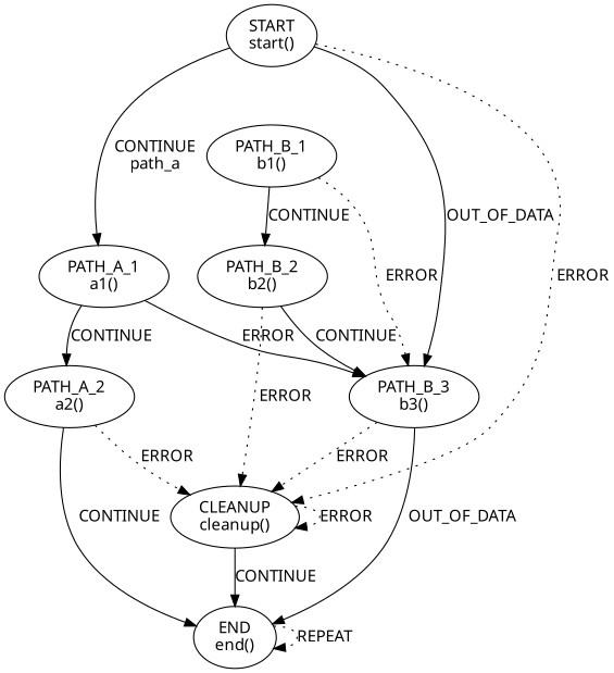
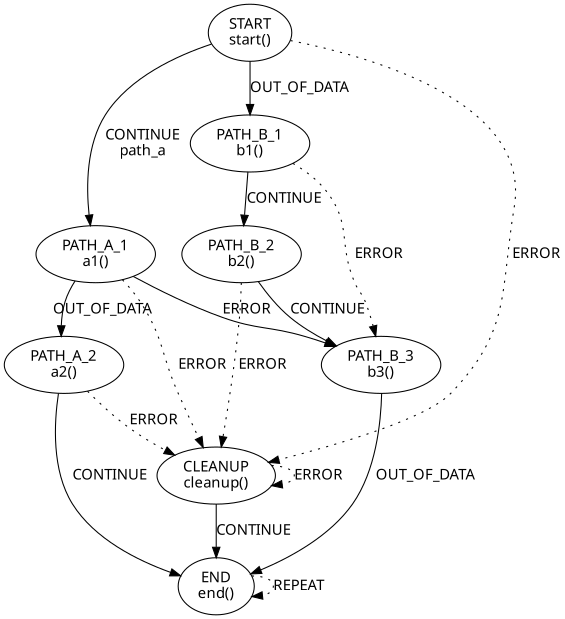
  digraph {
    fontname="Noto Sans"
    node [fontname="Noto Sans"]
    edge [fontname="Noto Sans" style=solid weight=1]
    "START\nstart()"
    "PATH_A_1\na1()"
    "PATH_B_1\nb1()"
    "CLEANUP\ncleanup()"
    "PATH_A_2\na2()"
    "PATH_B_3\nb3()"
    "PATH_B_2\nb2()"
    "END\nend()"
    "START\nstart()" -> "PATH_A_1\na1()" [label="CONTINUE\npath_a"]
-   "START\nstart()" -> "PATH_B_3\nb3()" [label=OUT_OF_DATA]
+   "START\nstart()" -> "PATH_B_1\nb1()" [label=OUT_OF_DATA]
    "START\nstart()" -> "CLEANUP\ncleanup()" [label=ERROR style=dotted weight=0.1]
-   "PATH_A_1\na1()" -> "PATH_A_2\na2()" [label=CONTINUE]
+   "PATH_A_1\na1()" -> "PATH_A_2\na2()" [label=OUT_OF_DATA]
    "PATH_A_1\na1()" -> "PATH_B_3\nb3()" [label=ERROR]
    "PATH_B_1\nb1()" -> "PATH_B_3\nb3()" [label=ERROR style=dotted weight=0.1]
    "PATH_B_1\nb1()" -> "PATH_B_2\nb2()" [label=CONTINUE]
    "CLEANUP\ncleanup()" -> "CLEANUP\ncleanup()" [label=ERROR style=dotted weight=0.1]
    "CLEANUP\ncleanup()" -> "END\nend()" [label=CONTINUE]
    "PATH_A_2\na2()" -> "CLEANUP\ncleanup()" [label=ERROR style=dotted weight=0.1]
    "PATH_A_2\na2()" -> "END\nend()" [label=CONTINUE]
-   "PATH_B_3\nb3()" -> "CLEANUP\ncleanup()" [label=ERROR style=dotted weight=0.1]
+   "PATH_A_1\na1()" -> "CLEANUP\ncleanup()" [label=ERROR style=dotted weight=0.1]
    "PATH_B_3\nb3()" -> "END\nend()" [label=OUT_OF_DATA]
    "PATH_B_2\nb2()" -> "CLEANUP\ncleanup()" [label=ERROR style=dotted weight=0.1]
    "PATH_B_2\nb2()" -> "PATH_B_3\nb3()" [label=CONTINUE]
    "END\nend()" -> "END\nend()" [label=REPEAT style=dotted weight=0.1]
  }
